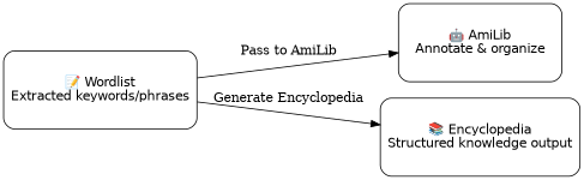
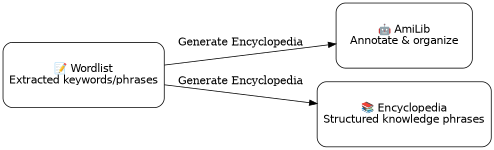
  digraph {
    bgcolor=white
    rankdir=LR
    node [fontname=Helvetica fontsize=14 shape=rectangle style=rounded]
    edge [fontsize=14]
    n1 [height=1.2 label="📝 Wordlist\nExtracted keywords/phrases" width=2.5]
    n2 [height=1.2 label="🤖 AmiLib\nAnnotate & organize" width=2.5]
-   n3 [height=1.2 label="📚 Encyclopedia\nStructured knowledge output" width=2.5]
-   n1 -> n2 [label="Pass to AmiLib"]
+   n3 [height=1.2 label="📚 Encyclopedia\nStructured knowledge phrases" width=2.5]
+   n1 -> n2 [label="Generate Encyclopedia"]
    n1 -> n3 [label="Generate Encyclopedia"]
  }
